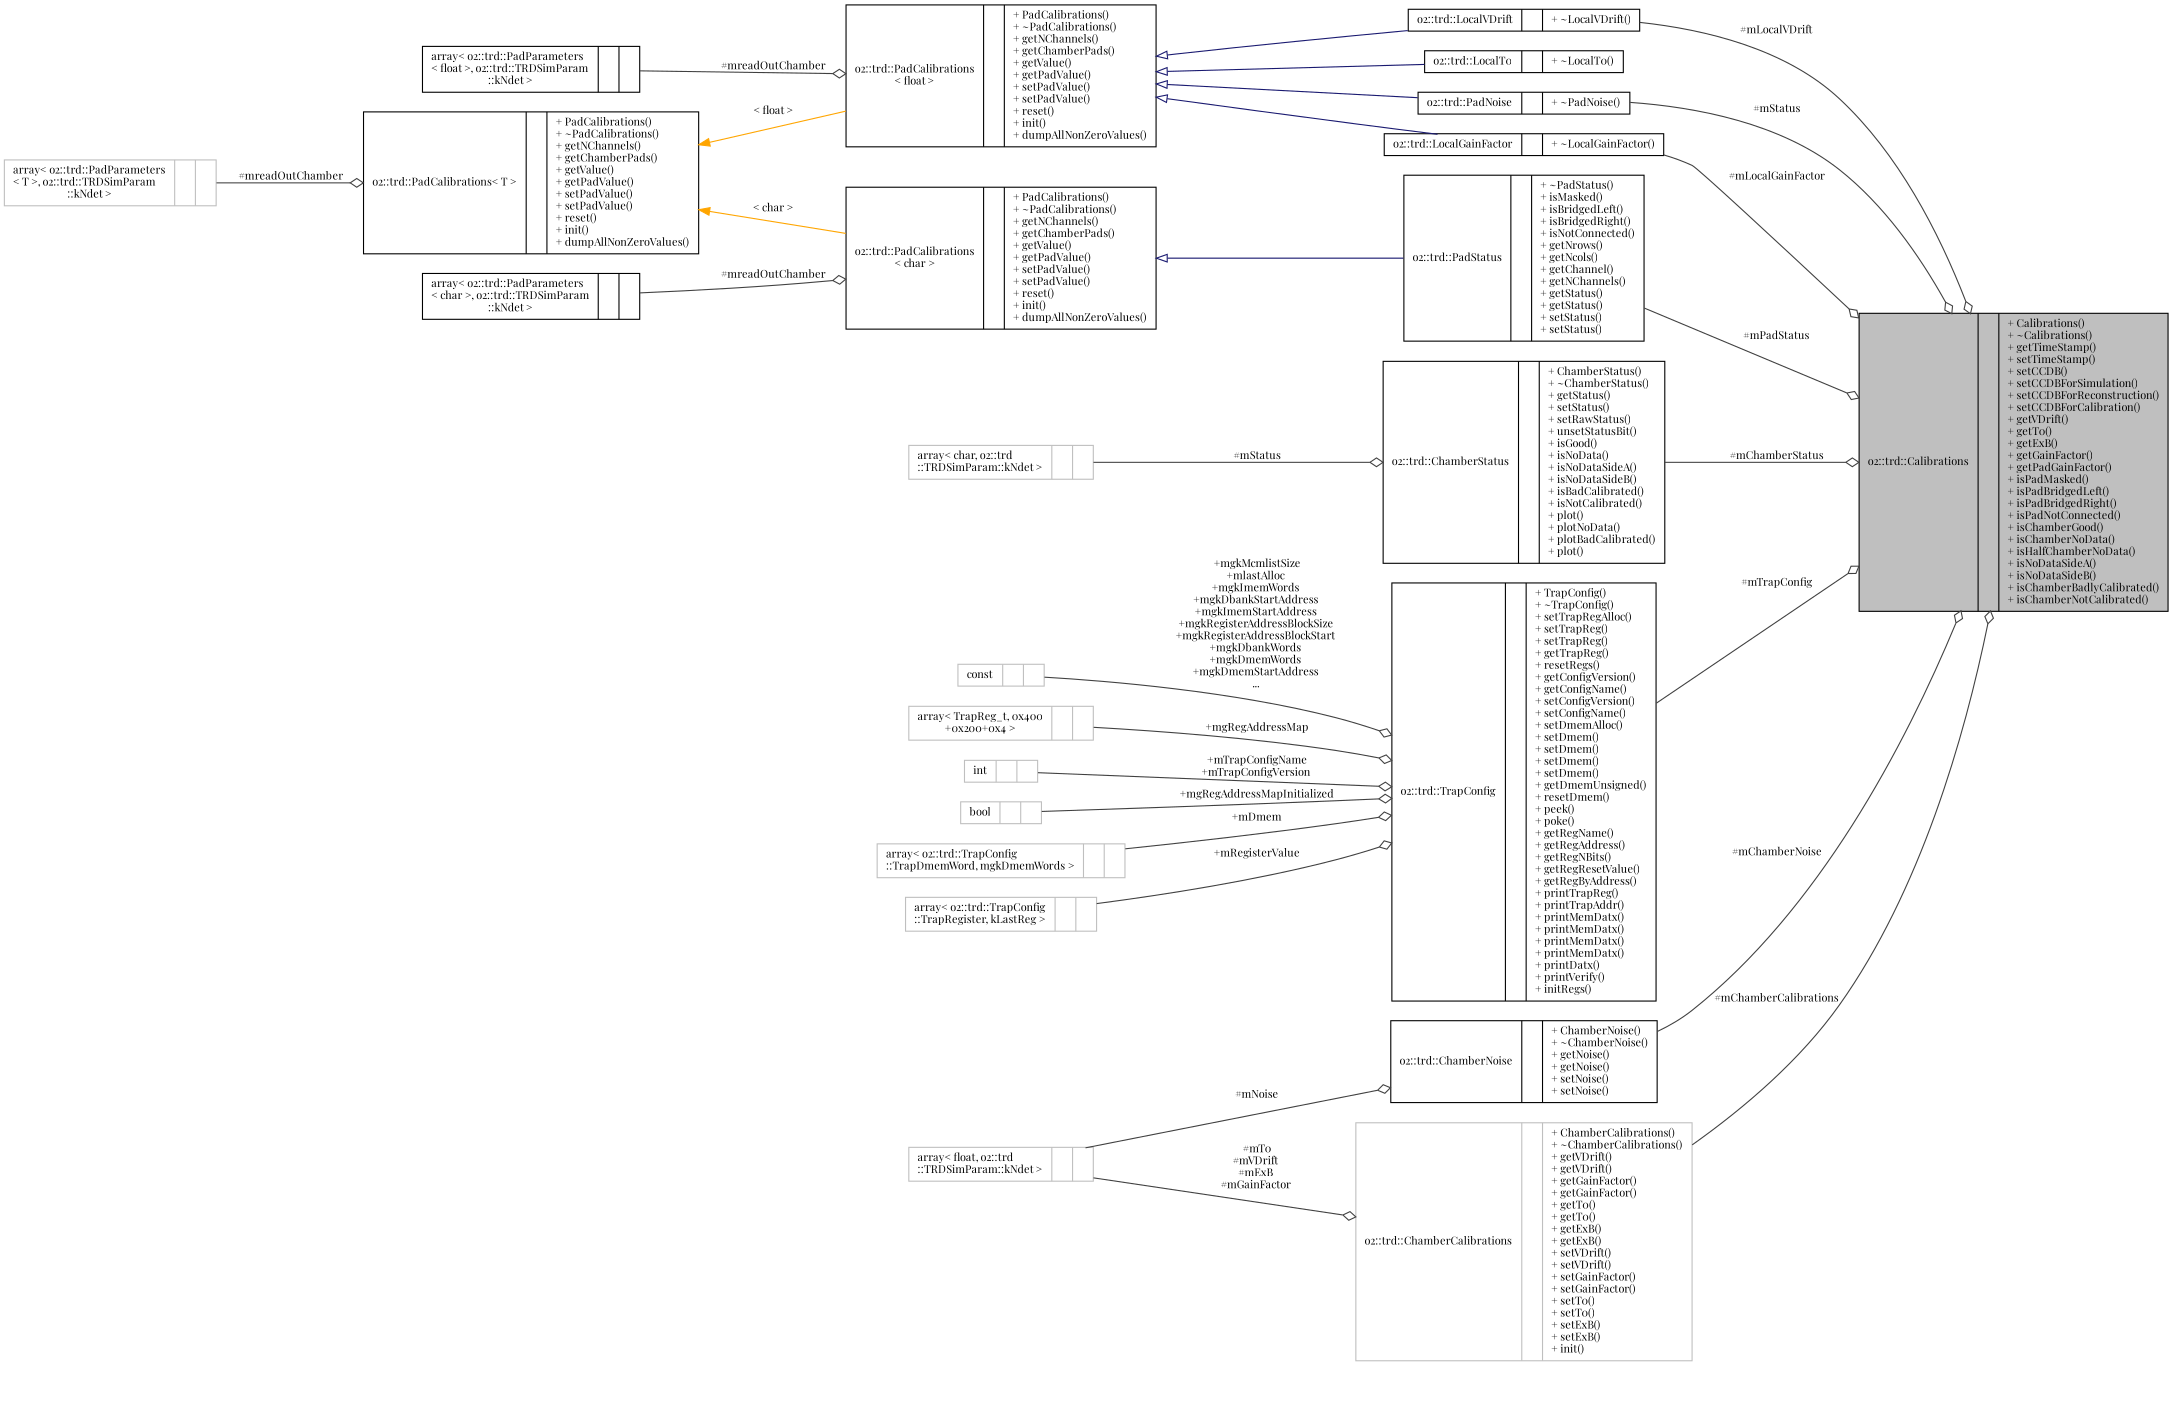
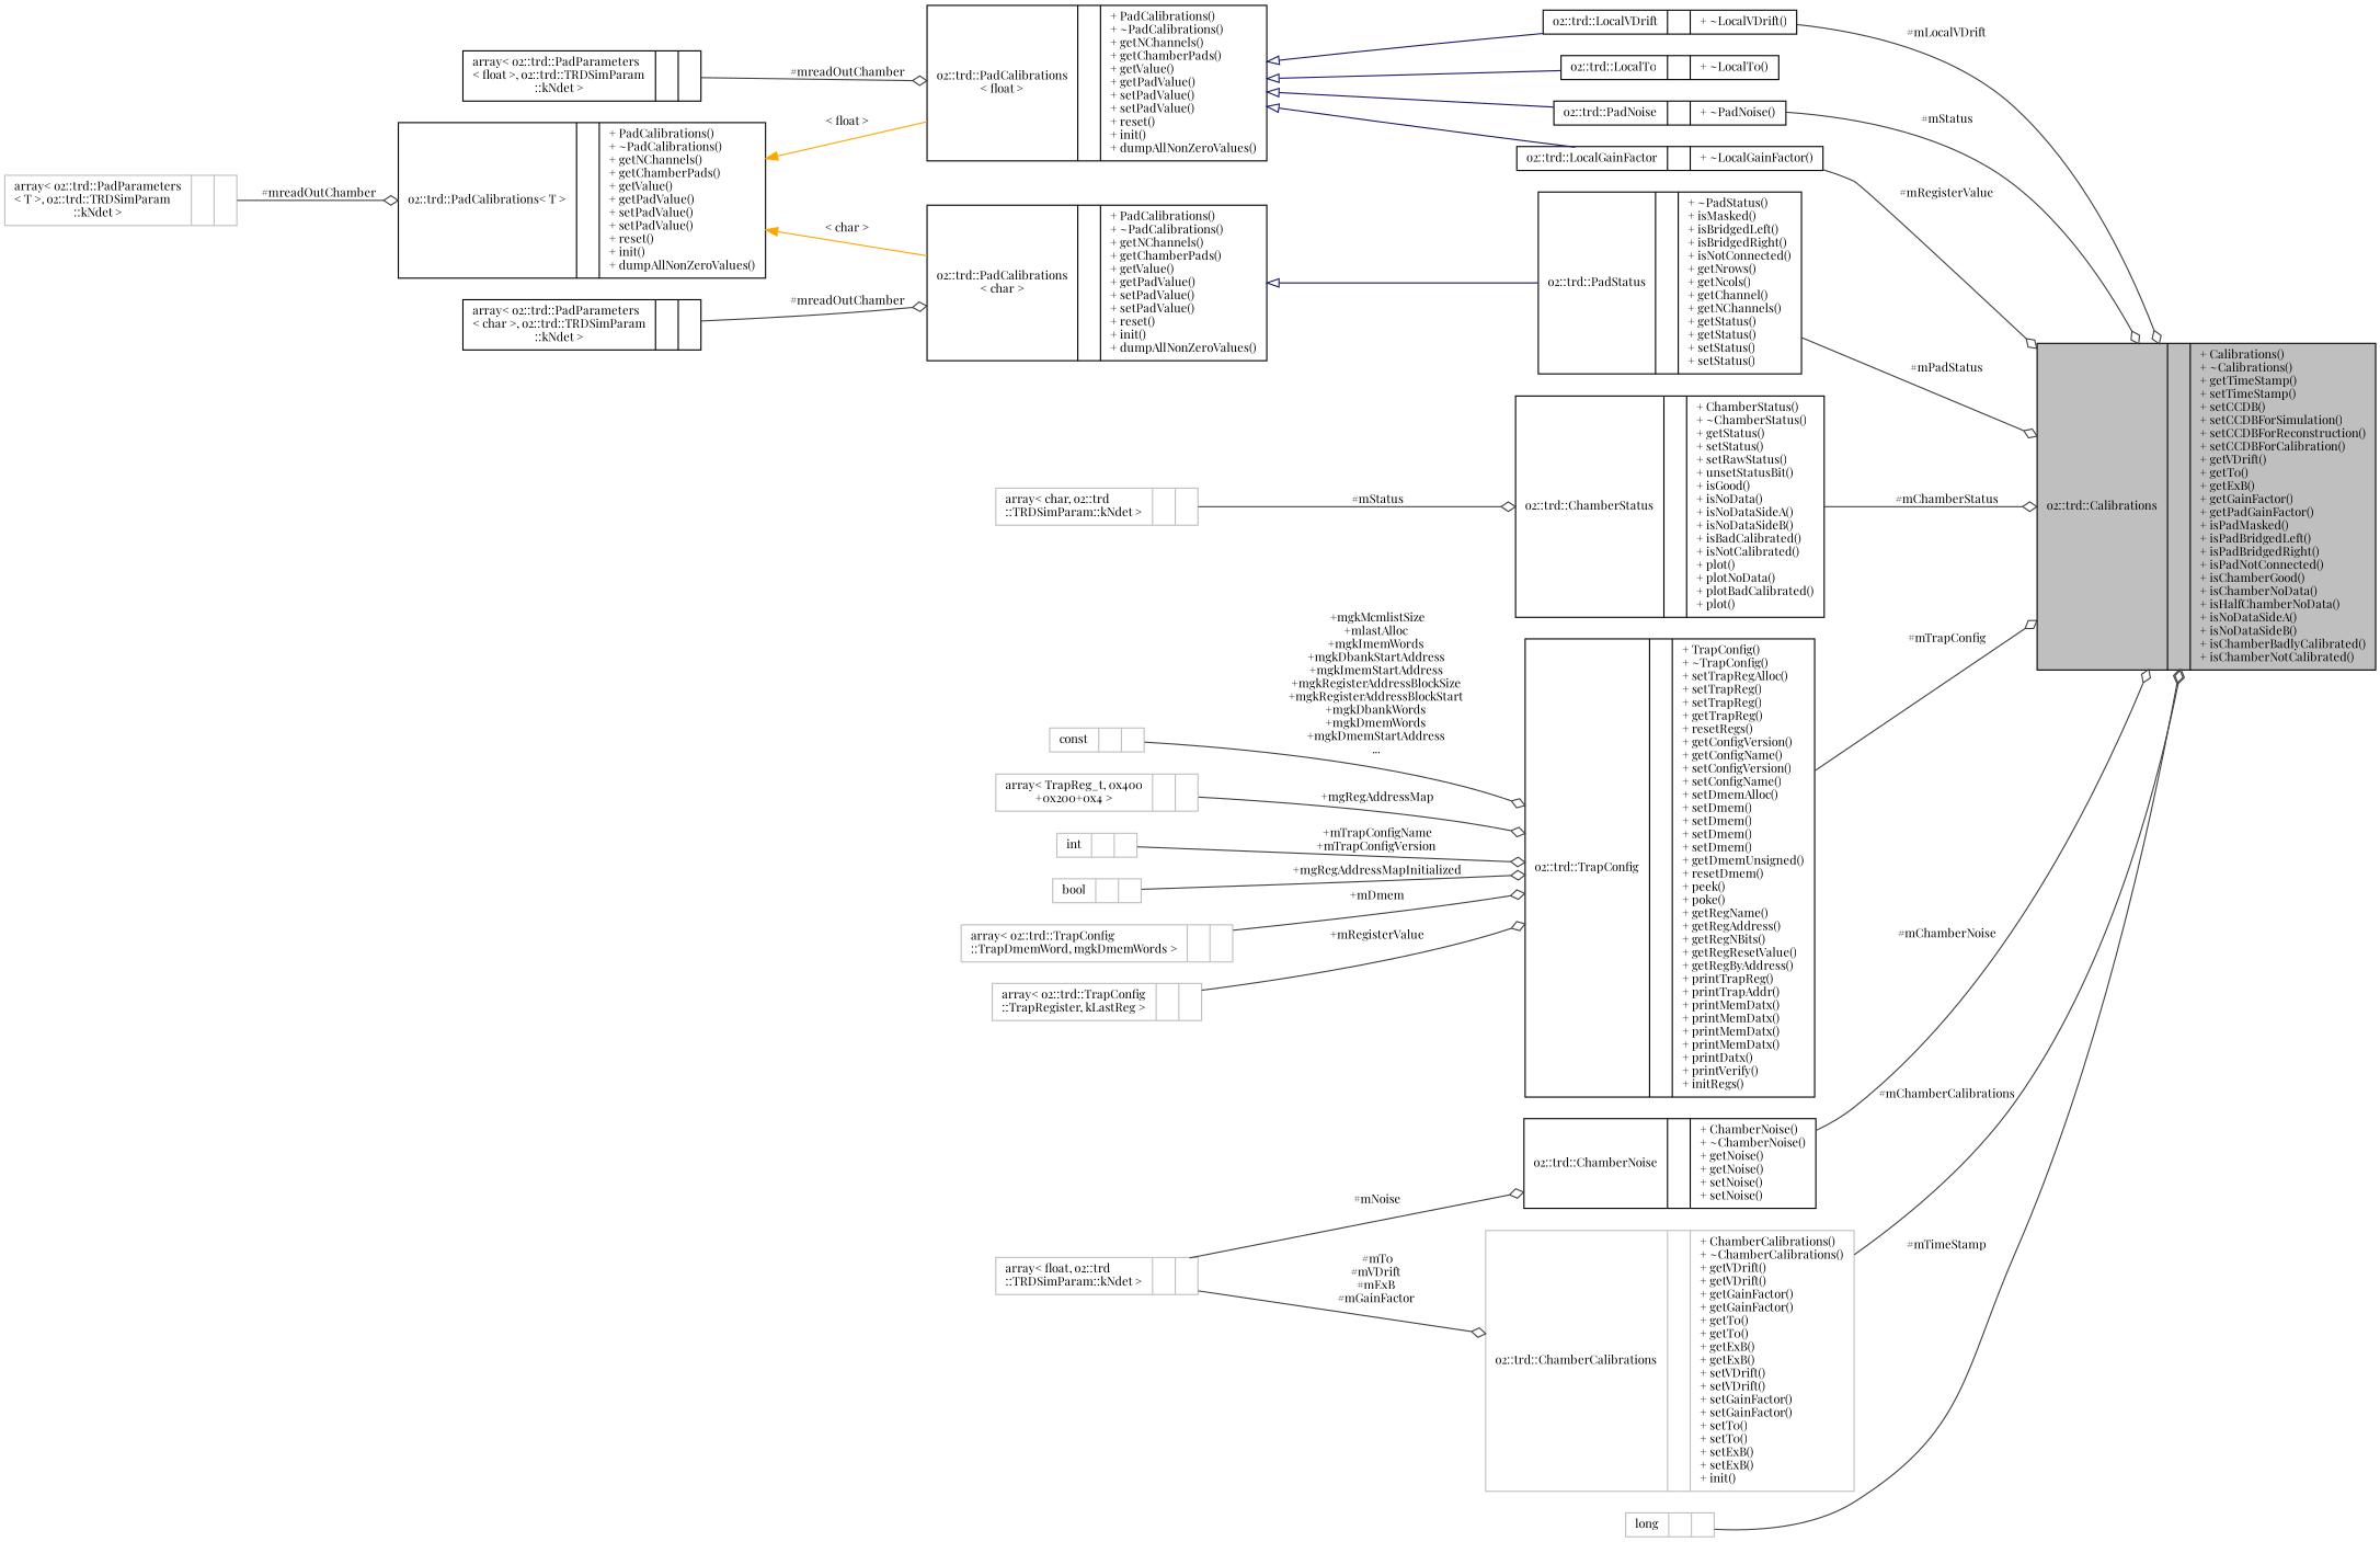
  digraph {
    fontname="Playfair Display"
    rankdir=LR
    node [color=black fontname="Playfair Display" fontsize=10 shape=record]
    edge [arrowhead=odiamond color=grey25 fontname="Playfair Display" fontsize=10 labelfontname=Helvetica labelfontsize=10 style=solid]
    n1 [fillcolor=grey75 fontcolor=black height=0.2 label="{o2::trd::Calibrations\n||+ Calibrations()\l+ ~Calibrations()\l+ getTimeStamp()\l+ setTimeStamp()\l+ setCCDB()\l+ setCCDBForSimulation()\l+ setCCDBForReconstruction()\l+ setCCDBForCalibration()\l+ getVDrift()\l+ getT0()\l+ getExB()\l+ getGainFactor()\l+ getPadGainFactor()\l+ isPadMasked()\l+ isPadBridgedLeft()\l+ isPadBridgedRight()\l+ isPadNotConnected()\l+ isChamberGood()\l+ isChamberNoData()\l+ isHalfChamberNoData()\l+ isNoDataSideA()\l+ isNoDataSideB()\l+ isChamberBadlyCalibrated()\l+ isChamberNotCalibrated()\l}" style=filled width=0.4]
    n2 [height=0.2 label="{o2::trd::PadNoise\n||+ ~PadNoise()\l}" width=0.4]
    n3 [height=0.2 label="{o2::trd::PadCalibrations\l\< float \>\n||+ PadCalibrations()\l+ ~PadCalibrations()\l+ getNChannels()\l+ getChamberPads()\l+ getValue()\l+ getPadValue()\l+ setPadValue()\l+ setPadValue()\l+ reset()\l+ init()\l+ dumpAllNonZeroValues()\l}" width=0.4]
    n4 [height=0.2 label="{o2::trd::LocalGainFactor\n||+ ~LocalGainFactor()\l}" width=0.4]
    n5 [height=0.2 label="{o2::trd::LocalVDrift\n||+ ~LocalVDrift()\l}" width=0.4]
    n6 [height=0.2 label="{o2::trd::LocalT0\n||+ ~LocalT0()\l}" width=0.4]
    n7 [height=0.2 label="{array\< o2::trd::PadParameters\l\< float \>, o2::trd::TRDSimParam\l::kNdet \>\n||}" width=0.4]
    n8 [height=0.2 label="{o2::trd::PadCalibrations\< T \>\n||+ PadCalibrations()\l+ ~PadCalibrations()\l+ getNChannels()\l+ getChamberPads()\l+ getValue()\l+ getPadValue()\l+ setPadValue()\l+ setPadValue()\l+ reset()\l+ init()\l+ dumpAllNonZeroValues()\l}" width=0.4]
    n9 [height=0.2 label="{o2::trd::PadCalibrations\l\< char \>\n||+ PadCalibrations()\l+ ~PadCalibrations()\l+ getNChannels()\l+ getChamberPads()\l+ getValue()\l+ getPadValue()\l+ setPadValue()\l+ setPadValue()\l+ reset()\l+ init()\l+ dumpAllNonZeroValues()\l}" width=0.4]
    n10 [height=0.2 label="{o2::trd::PadStatus\n||+ ~PadStatus()\l+ isMasked()\l+ isBridgedLeft()\l+ isBridgedRight()\l+ isNotConnected()\l+ getNrows()\l+ getNcols()\l+ getChannel()\l+ getNChannels()\l+ getStatus()\l+ getStatus()\l+ setStatus()\l+ setStatus()\l}" width=0.4]
    n11 [color=grey75 height=0.2 label="{array\< o2::trd::PadParameters\l\< T \>, o2::trd::TRDSimParam\l::kNdet \>\n||}" width=0.4]
    n12 [height=0.2 label="{o2::trd::ChamberStatus\n||+ ChamberStatus()\l+ ~ChamberStatus()\l+ getStatus()\l+ setStatus()\l+ setRawStatus()\l+ unsetStatusBit()\l+ isGood()\l+ isNoData()\l+ isNoDataSideA()\l+ isNoDataSideB()\l+ isBadCalibrated()\l+ isNotCalibrated()\l+ plot()\l+ plotNoData()\l+ plotBadCalibrated()\l+ plot()\l}" width=0.4]
    n13 [color=grey75 height=0.2 label="{array\< char, o2::trd\l::TRDSimParam::kNdet \>\n||}" width=0.4]
    n14 [height=0.2 label="{o2::trd::TrapConfig\n||+ TrapConfig()\l+ ~TrapConfig()\l+ setTrapRegAlloc()\l+ setTrapReg()\l+ setTrapReg()\l+ getTrapReg()\l+ resetRegs()\l+ getConfigVersion()\l+ getConfigName()\l+ setConfigVersion()\l+ setConfigName()\l+ setDmemAlloc()\l+ setDmem()\l+ setDmem()\l+ setDmem()\l+ setDmem()\l+ getDmemUnsigned()\l+ resetDmem()\l+ peek()\l+ poke()\l+ getRegName()\l+ getRegAddress()\l+ getRegNBits()\l+ getRegResetValue()\l+ getRegByAddress()\l+ printTrapReg()\l+ printTrapAddr()\l+ printMemDatx()\l+ printMemDatx()\l+ printMemDatx()\l+ printMemDatx()\l+ printDatx()\l+ printVerify()\l+ initRegs()\l}" width=0.4]
    n15 [color=grey75 height=0.2 label="{int\n||}" width=0.4]
    n16 [color=grey75 height=0.2 label="{bool\n||}" width=0.4]
    n17 [color=grey75 height=0.2 label="{array\< o2::trd::TrapConfig\l::TrapDmemWord, mgkDmemWords \>\n||}" width=0.4]
    n18 [color=grey75 height=0.2 label="{array\< o2::trd::TrapConfig\l::TrapRegister, kLastReg \>\n||}" width=0.4]
    n19 [color=grey75 height=0.2 label="{const\n||}" width=0.4]
    n20 [color=grey75 height=0.2 label="{array\< TrapReg_t, 0x400\l+0x200+0x4 \>\n||}" width=0.4]
    n21 [height=0.2 label="{o2::trd::ChamberNoise\n||+ ChamberNoise()\l+ ~ChamberNoise()\l+ getNoise()\l+ getNoise()\l+ setNoise()\l+ setNoise()\l}" width=0.4]
    n22 [color=grey75 height=0.2 label="{array\< float, o2::trd\l::TRDSimParam::kNdet \>\n||}" width=0.4]
    n23 [color=grey75 height=0.2 label="{o2::trd::ChamberCalibrations\n||+ ChamberCalibrations()\l+ ~ChamberCalibrations()\l+ getVDrift()\l+ getVDrift()\l+ getGainFactor()\l+ getGainFactor()\l+ getT0()\l+ getT0()\l+ getExB()\l+ getExB()\l+ setVDrift()\l+ setVDrift()\l+ setGainFactor()\l+ setGainFactor()\l+ setT0()\l+ setT0()\l+ setExB()\l+ setExB()\l+ init()\l}" width=0.4]
+   n24 [color=grey75 height=0.2 label="{long\n||}" width=0.4]
    n25 [height=0.2 label="{array\< o2::trd::PadParameters\l\< char \>, o2::trd::TRDSimParam\l::kNdet \>\n||}" width=0.4]
    n2 -> n1 [label=" #mStatus"]
    n3 -> n2 [arrowtail=onormal color=midnightblue dir=back arrowhead=""]
    n3 -> n4 [arrowtail=onormal color=midnightblue dir=back arrowhead=""]
    n3 -> n5 [arrowtail=onormal color=midnightblue dir=back arrowhead=""]
    n3 -> n6 [arrowtail=onormal color=midnightblue dir=back arrowhead=""]
-   n4 -> n1 [label=" #mLocalGainFactor"]
+   n4 -> n1 [label=" #mRegisterValue"]
    n5 -> n1 [label=" #mLocalVDrift"]
    n7 -> n3 [label=" #mreadOutChamber"]
    n8 -> n3 [color=orange dir=back label=" \< float \>" arrowhead=""]
    n8 -> n9 [color=orange dir=back label=" \< char \>" arrowhead=""]
    n9 -> n10 [arrowtail=onormal color=midnightblue dir=back arrowhead=""]
    n10 -> n1 [label=" #mPadStatus"]
    n11 -> n8 [label=" #mreadOutChamber"]
    n12 -> n1 [label=" #mChamberStatus"]
    n13 -> n12 [label=" #mStatus"]
    n14 -> n1 [label=" #mTrapConfig"]
    n15 -> n14 [label=" +mTrapConfigName\n+mTrapConfigVersion"]
    n16 -> n14 [label=" +mgRegAddressMapInitialized"]
    n17 -> n14 [label=" +mDmem"]
    n18 -> n14 [label=" +mRegisterValue"]
    n19 -> n14 [label=" +mgkMcmlistSize\n+mlastAlloc\n+mgkImemWords\n+mgkDbankStartAddress\n+mgkImemStartAddress\n+mgkRegisterAddressBlockSize\n+mgkRegisterAddressBlockStart\n+mgkDbankWords\n+mgkDmemWords\n+mgkDmemStartAddress\n..."]
    n20 -> n14 [label=" +mgRegAddressMap"]
    n21 -> n1 [label=" #mChamberNoise"]
    n22 -> n21 [label=" #mNoise"]
    n22 -> n23 [label=" #mT0\n#mVDrift\n#mExB\n#mGainFactor"]
    n23 -> n1 [label=" #mChamberCalibrations"]
+   n24 -> n1 [label=" #mTimeStamp"]
    n25 -> n9 [label=" #mreadOutChamber"]
  }
